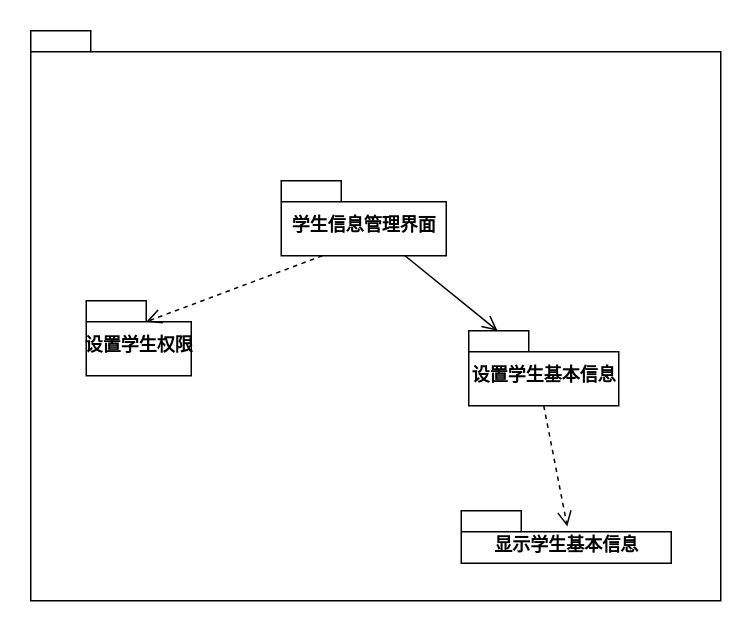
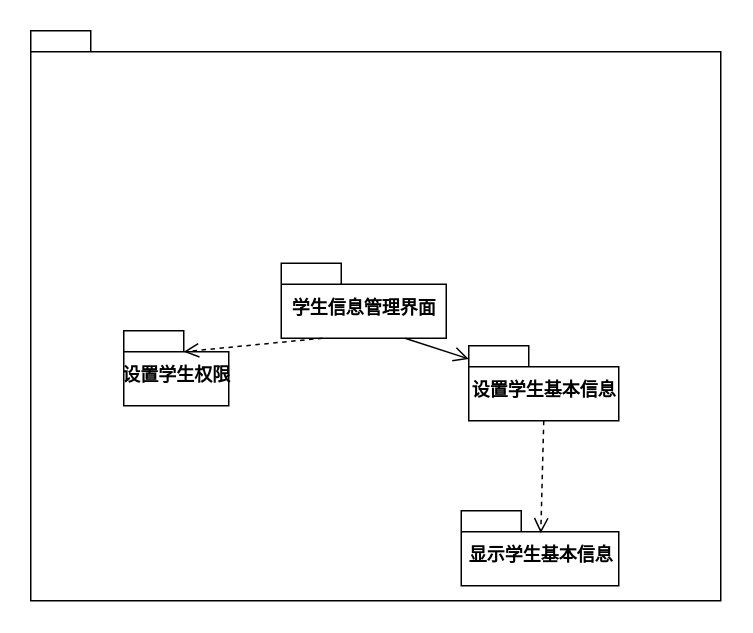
  <mxCell id="0" />
  <mxCell id="1" parent="0" />
  <mxCell id="2" value="" style="shape=folder;fontStyle=1;spacingTop=10;tabWidth=40;tabHeight=14;tabPosition=left;html=1;" vertex="1" parent="1"><mxGeometry x="20" y="20" width="460" height="380" as="geometry" /></mxCell>
- <mxCell id="3" value="学生信息管理界面" style="shape=folder;fontStyle=1;spacingTop=10;tabWidth=40;tabHeight=14;tabPosition=left;html=1;" vertex="1" parent="1"><mxGeometry x="187" y="120" width="110" height="50" as="geometry" /></mxCell>
- <mxCell id="4" value="设置学生权限" style="shape=folder;fontStyle=1;spacingTop=10;tabWidth=40;tabHeight=14;tabPosition=left;html=1;" vertex="1" parent="1"><mxGeometry x="57" y="200" width="70" height="50" as="geometry" /></mxCell>
- <mxCell id="5" value="设置学生基本信息" style="shape=folder;fontStyle=1;spacingTop=10;tabWidth=40;tabHeight=14;tabPosition=left;html=1;" vertex="1" parent="1"><mxGeometry x="312" y="220" width="100" height="50" as="geometry" /></mxCell>
- <mxCell id="6" value="显示学生基本信息" style="shape=folder;fontStyle=1;spacingTop=10;tabWidth=40;tabHeight=14;tabPosition=left;html=1;" vertex="1" parent="1"><mxGeometry x="307" y="340" width="140" height="35" as="geometry" /></mxCell>
+ <mxCell id="3" value="学生信息管理界面" style="shape=folder;fontStyle=1;spacingTop=10;tabWidth=40;tabHeight=14;tabPosition=left;html=1;" vertex="1" parent="1"><mxGeometry x="187" y="175" width="110" height="50" as="geometry" /></mxCell>
+ <mxCell id="4" value="设置学生权限" style="shape=folder;fontStyle=1;spacingTop=10;tabWidth=40;tabHeight=14;tabPosition=left;html=1;" vertex="1" parent="1"><mxGeometry x="82" y="220" width="70" height="50" as="geometry" /></mxCell>
+ <mxCell id="5" value="设置学生基本信息" style="shape=folder;fontStyle=1;spacingTop=10;tabWidth=40;tabHeight=14;tabPosition=left;html=1;" vertex="1" parent="1"><mxGeometry x="312" y="230" width="100" height="50" as="geometry" /></mxCell>
+ <mxCell id="6" value="显示学生基本信息" style="shape=folder;fontStyle=1;spacingTop=10;tabWidth=40;tabHeight=14;tabPosition=left;html=1;" vertex="1" parent="1"><mxGeometry x="307" y="340" width="105" height="50" as="geometry" /></mxCell>
  <mxCell id="7" value="" style="html=1;verticalAlign=bottom;endArrow=open;dashed=1;endSize=8;exitX=0.25;exitY=1;exitDx=0;exitDy=0;exitPerimeter=0;entryX=0;entryY=0;entryDx=40;entryDy=14;entryPerimeter=0;" edge="1" parent="1" source="3" target="4"><mxGeometry relative="1" as="geometry"><mxPoint x="192" y="190" as="sourcePoint" /><mxPoint x="112" y="190" as="targetPoint" /></mxGeometry></mxCell>
  <mxCell id="8" value="" style="html=1;verticalAlign=bottom;endArrow=open;dashed=0;endSize=8;exitX=0.75;exitY=1;exitDx=0;exitDy=0;exitPerimeter=0;" edge="1" parent="1" source="3" target="5"><mxGeometry relative="1" as="geometry"><mxPoint x="225" y="180" as="sourcePoint" /><mxPoint x="132" y="244" as="targetPoint" /></mxGeometry></mxCell>
  <mxCell id="9" value="" style="html=1;verticalAlign=bottom;endArrow=open;dashed=1;endSize=8;exitX=0.5;exitY=1;exitDx=0;exitDy=0;exitPerimeter=0;entryX=0.505;entryY=0.3;entryDx=0;entryDy=0;entryPerimeter=0;" edge="1" parent="1" source="5" target="6"><mxGeometry relative="1" as="geometry"><mxPoint x="235" y="190" as="sourcePoint" /><mxPoint x="142" y="254" as="targetPoint" /></mxGeometry></mxCell>
